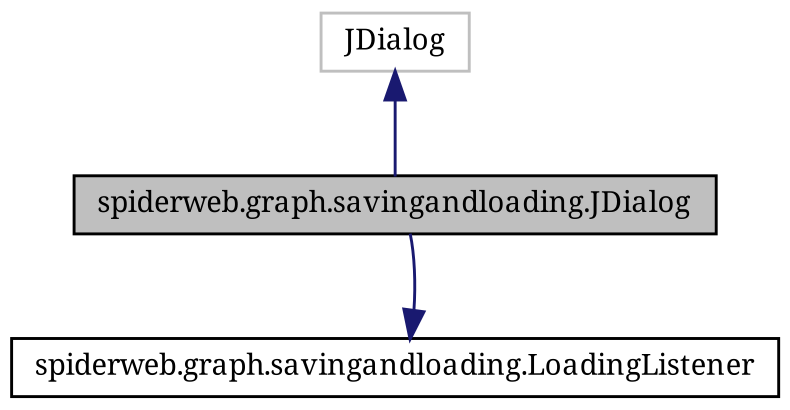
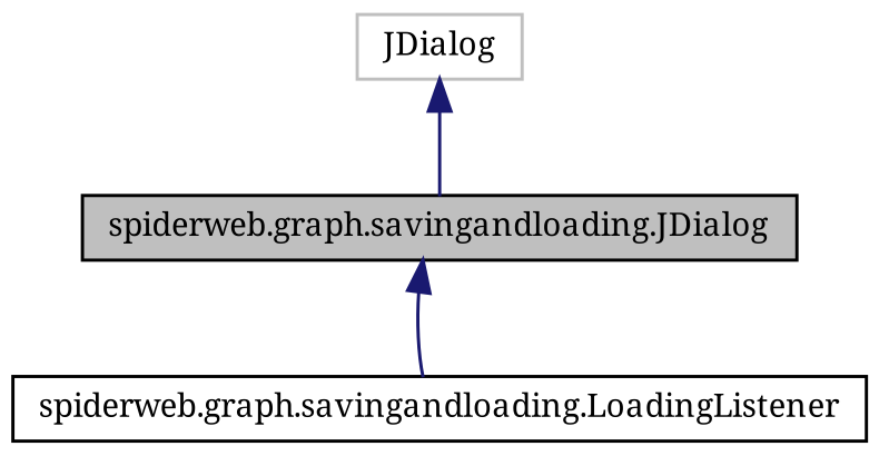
  digraph {
    fontname="Noto Serif"
    node [color=black fillcolor=white fontname="Noto Serif" fontsize=10 shape=record style=filled]
    edge [color=midnightblue dir=back fontname="Noto Serif" fontsize=10 labelfontname=Helvetica labelfontsize=10 style=solid]
    n1 [fillcolor=grey75 fontcolor=black height=0.2 label="spiderweb.graph.savingandloading.JDialog" width=0.4]
    n2 [color=grey75 height=0.2 label=JDialog width=0.4]
    n3 [height=0.2 label="spiderweb.graph.savingandloading.LoadingListener" width=0.4]
    n2 -> n1
-   n3 -> n1
+   n1 -> n3
  }
